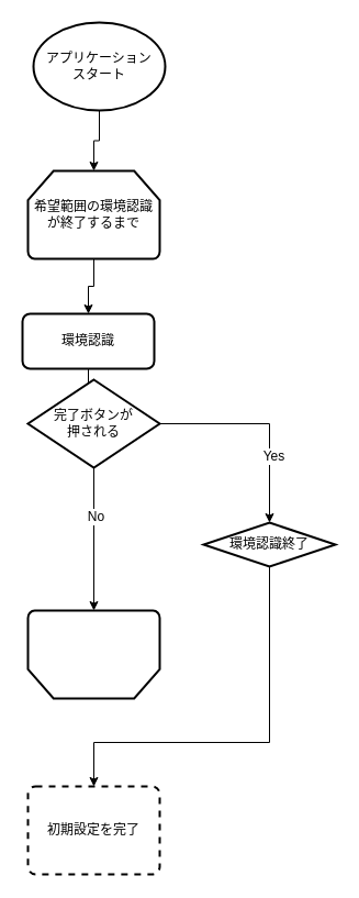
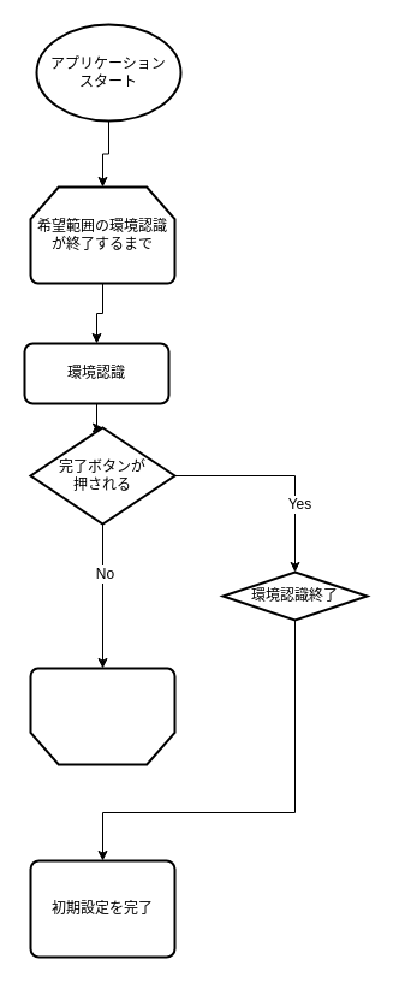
  <mxCell id="0" />
  <mxCell id="1" parent="0" />
  <mxCell id="2" style="edgeStyle=orthogonalEdgeStyle;rounded=0;orthogonalLoop=1;jettySize=auto;html=1;" edge="1" parent="1" source="3" target="5"><mxGeometry relative="1" as="geometry" /></mxCell>
  <mxCell id="3" value="アプリケーション&lt;br&gt;スタート" style="strokeWidth=2;html=1;shape=mxgraph.flowchart.start_1;whiteSpace=wrap;" vertex="1" parent="1"><mxGeometry x="30" y="20" width="120" height="80" as="geometry" /></mxCell>
  <mxCell id="4" value="" style="edgeStyle=orthogonalEdgeStyle;rounded=0;orthogonalLoop=1;jettySize=auto;html=1;" edge="1" parent="1" source="5" target="8"><mxGeometry relative="1" as="geometry" /></mxCell>
  <mxCell id="5" value="希望範囲の環境認識&lt;br&gt;が終了するまで" style="strokeWidth=2;html=1;shape=mxgraph.flowchart.loop_limit;whiteSpace=wrap;" vertex="1" parent="1"><mxGeometry x="25" y="155" width="120" height="80" as="geometry" /></mxCell>
  <mxCell id="6" value="" style="strokeWidth=2;html=1;shape=mxgraph.flowchart.loop_limit;whiteSpace=wrap;rotation=180;" vertex="1" parent="1"><mxGeometry x="25" y="555" width="120" height="80" as="geometry" /></mxCell>
  <mxCell id="7" value="" style="edgeStyle=orthogonalEdgeStyle;rounded=0;orthogonalLoop=1;jettySize=auto;html=1;" edge="1" parent="1" source="8" target="13"><mxGeometry relative="1" as="geometry" /></mxCell>
  <mxCell id="8" value="環境認識" style="rounded=1;whiteSpace=wrap;html=1;absoluteArcSize=1;arcSize=14;strokeWidth=2;" vertex="1" parent="1"><mxGeometry x="20" y="285" width="120" height="50" as="geometry" /></mxCell>
  <mxCell id="9" value="" style="edgeStyle=orthogonalEdgeStyle;rounded=0;orthogonalLoop=1;jettySize=auto;html=1;" edge="1" parent="1" source="13" target="15"><mxGeometry relative="1" as="geometry" /></mxCell>
  <mxCell id="10" value="Yes" style="text;html=1;resizable=0;points=[];align=center;verticalAlign=middle;labelBackgroundColor=#ffffff;" vertex="1" connectable="0" parent="9"><mxGeometry x="0.111" y="-23" relative="1" as="geometry"><mxPoint x="26" y="23" as="offset" /></mxGeometry></mxCell>
  <mxCell id="11" style="edgeStyle=orthogonalEdgeStyle;rounded=0;orthogonalLoop=1;jettySize=auto;html=1;entryX=0.5;entryY=1;entryDx=0;entryDy=0;entryPerimeter=0;" edge="1" parent="1" source="13" target="6"><mxGeometry relative="1" as="geometry" /></mxCell>
  <mxCell id="12" value="No" style="text;html=1;resizable=0;points=[];align=center;verticalAlign=middle;labelBackgroundColor=#ffffff;" vertex="1" connectable="0" parent="11"><mxGeometry x="-0.317" y="1" relative="1" as="geometry"><mxPoint as="offset" /></mxGeometry></mxCell>
- <mxCell id="13" value="完了ボタンが&lt;br&gt;押される" style="strokeWidth=2;html=1;shape=mxgraph.flowchart.decision;whiteSpace=wrap;" vertex="1" parent="1"><mxGeometry x="25" y="345" width="120" height="80" as="geometry" /></mxCell>
+ <mxCell id="13" value="完了ボタンが&lt;br&gt;押される" style="strokeWidth=2;html=1;shape=mxgraph.flowchart.decision;whiteSpace=wrap;" vertex="1" parent="1"><mxGeometry x="25" y="355" width="120" height="80" as="geometry" /></mxCell>
  <mxCell id="14" style="edgeStyle=orthogonalEdgeStyle;rounded=0;orthogonalLoop=1;jettySize=auto;html=1;entryX=0.5;entryY=0;entryDx=0;entryDy=0;" edge="1" parent="1" source="15" target="16"><mxGeometry relative="1" as="geometry"><Array as="points"><mxPoint x="245" y="675" /><mxPoint x="85" y="675" /></Array></mxGeometry></mxCell>
  <mxCell id="15" value="環境認識終了" style="rhombus;whiteSpace=wrap;html=1;absoluteArcSize=1;arcSize=14;strokeWidth=2;" vertex="1" parent="1"><mxGeometry x="185" y="475" width="120" height="40" as="geometry" /></mxCell>
- <mxCell id="16" value="初期設定を完了" style="rounded=1;whiteSpace=wrap;html=1;absoluteArcSize=1;arcSize=14;strokeWidth=2;dashed=1;" vertex="1" parent="1"><mxGeometry x="25" y="715" width="120" height="80" as="geometry" /></mxCell>
+ <mxCell id="16" value="初期設定を完了" style="rounded=1;whiteSpace=wrap;html=1;absoluteArcSize=1;arcSize=14;strokeWidth=2;" vertex="1" parent="1"><mxGeometry x="25" y="715" width="120" height="80" as="geometry" /></mxCell>
